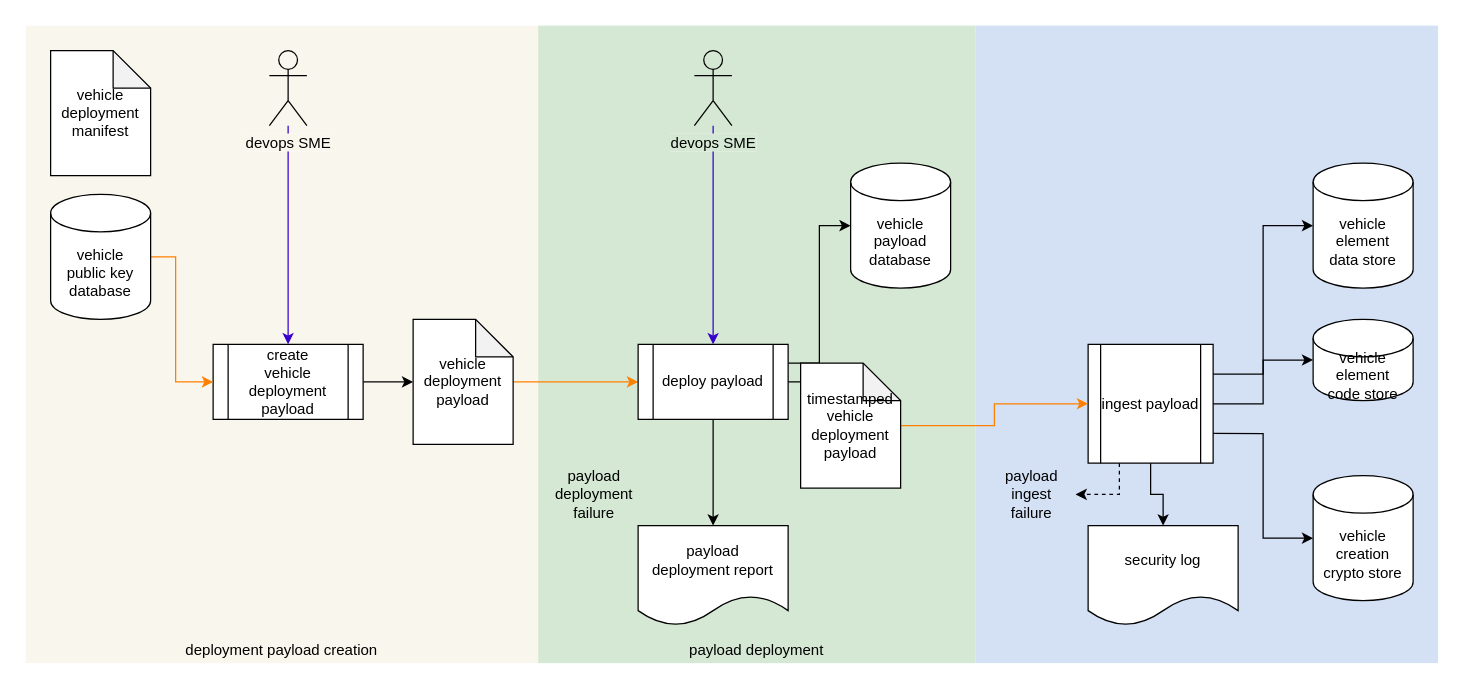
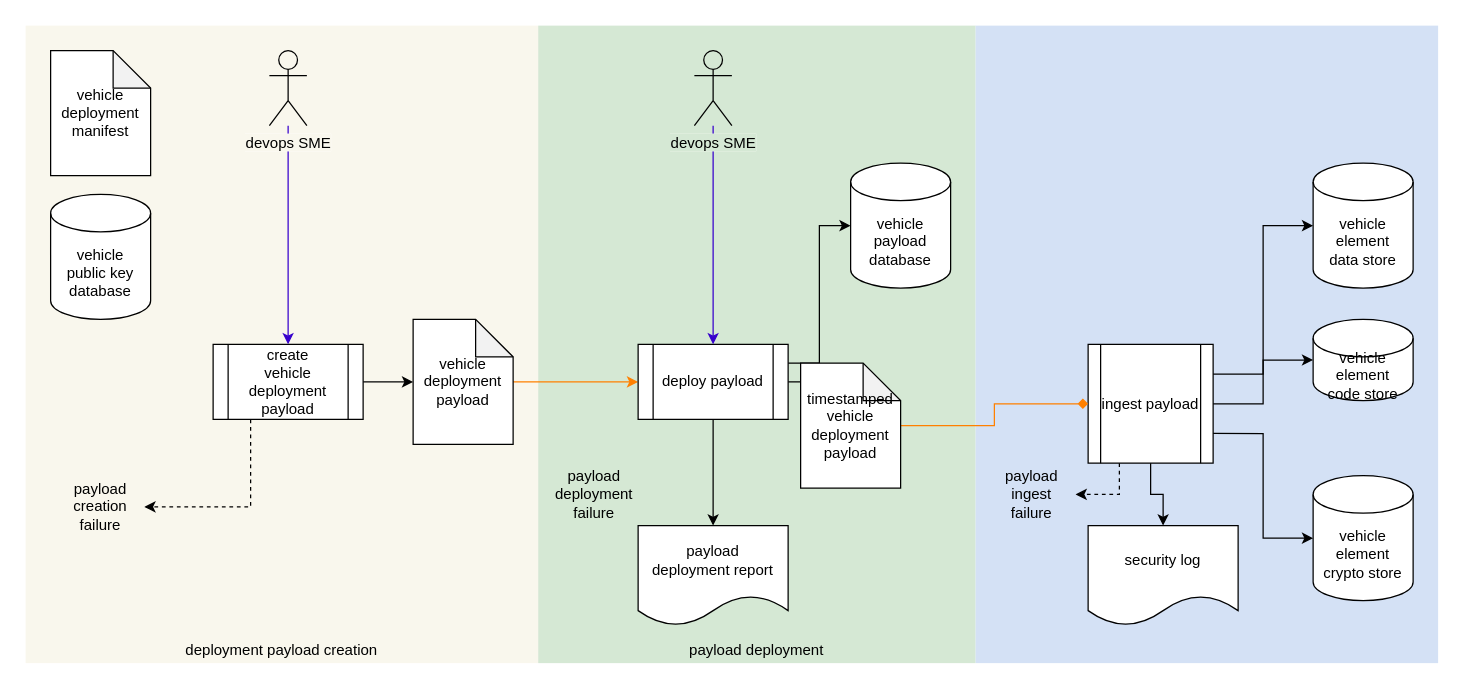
  <mxCell id="0" />
  <mxCell id="1" parent="0" />
  <mxCell id="2" value="" style="rounded=0;whiteSpace=wrap;html=1;strokeColor=none;fillColor=#D5E8D4;" parent="1" vertex="1"><mxGeometry x="430" y="20" width="350" height="510" as="geometry" /></mxCell>
  <mxCell id="3" value="" style="rounded=0;whiteSpace=wrap;html=1;strokeColor=none;fillColor=#D4E1F5;" parent="1" vertex="1"><mxGeometry x="780" y="20" width="370" height="510" as="geometry" /></mxCell>
  <mxCell id="4" value="vehicle payload database" style="shape=cylinder3;whiteSpace=wrap;html=1;boundedLbl=1;backgroundOutline=1;size=15;" parent="1" vertex="1"><mxGeometry x="680" y="130" width="80" height="100" as="geometry" /></mxCell>
  <mxCell id="5" value="" style="rounded=0;whiteSpace=wrap;html=1;fillColor=#F9F7ED;strokeColor=none;" parent="1" vertex="1"><mxGeometry x="20" y="20" width="410" height="510" as="geometry" /></mxCell>
  <mxCell id="6" style="edgeStyle=orthogonalEdgeStyle;rounded=0;orthogonalLoop=1;jettySize=auto;html=1;entryX=0;entryY=0.5;entryDx=0;entryDy=0;entryPerimeter=0;" parent="1" source="8" target="10" edge="1"><mxGeometry relative="1" as="geometry" /></mxCell>
+ <mxCell id="7" style="edgeStyle=orthogonalEdgeStyle;rounded=0;orthogonalLoop=1;jettySize=auto;html=1;exitX=0.25;exitY=1;exitDx=0;exitDy=0;dashed=1;entryX=1;entryY=0.5;entryDx=0;entryDy=0;" parent="1" source="8" target="25" edge="1"><mxGeometry relative="1" as="geometry"><Array as="points"><mxPoint x="200" y="405" /></Array></mxGeometry></mxCell>
  <mxCell id="8" value="create&lt;br&gt;vehicle deployment payload" style="shape=process;whiteSpace=wrap;html=1;backgroundOutline=1;" parent="1" vertex="1"><mxGeometry x="170" y="275" width="120" height="60" as="geometry" /></mxCell>
  <mxCell id="9" style="edgeStyle=orthogonalEdgeStyle;rounded=0;orthogonalLoop=1;jettySize=auto;html=1;entryX=0;entryY=0.5;entryDx=0;entryDy=0;fillColor=#fa6800;strokeColor=#FF8000;" parent="1" source="10" target="14" edge="1"><mxGeometry relative="1" as="geometry" /></mxCell>
  <mxCell id="10" value="vehicle deployment payload" style="shape=note;whiteSpace=wrap;html=1;backgroundOutline=1;darkOpacity=0.05;" parent="1" vertex="1"><mxGeometry x="330" y="255" width="80" height="100" as="geometry" /></mxCell>
  <mxCell id="11" style="edgeStyle=orthogonalEdgeStyle;rounded=0;orthogonalLoop=1;jettySize=auto;html=1;entryX=0;entryY=0.5;entryDx=0;entryDy=0;entryPerimeter=0;" parent="1" source="14" target="29" edge="1"><mxGeometry relative="1" as="geometry"><mxPoint x="810" y="305" as="targetPoint" /></mxGeometry></mxCell>
  <mxCell id="12" style="edgeStyle=orthogonalEdgeStyle;rounded=0;orthogonalLoop=1;jettySize=auto;html=1;entryX=0.5;entryY=0;entryDx=0;entryDy=0;" parent="1" source="14" target="21" edge="1"><mxGeometry relative="1" as="geometry" /></mxCell>
  <mxCell id="13" style="edgeStyle=orthogonalEdgeStyle;rounded=0;orthogonalLoop=1;jettySize=auto;html=1;exitX=1;exitY=0.25;exitDx=0;exitDy=0;entryX=0;entryY=0.5;entryDx=0;entryDy=0;entryPerimeter=0;" parent="1" source="14" target="4" edge="1"><mxGeometry relative="1" as="geometry" /></mxCell>
  <mxCell id="14" value="deploy payload" style="shape=process;whiteSpace=wrap;html=1;backgroundOutline=1;" parent="1" vertex="1"><mxGeometry x="510" y="275" width="120" height="60" as="geometry" /></mxCell>
  <mxCell id="15" value="deployment payload creation" style="text;html=1;strokeColor=none;fillColor=none;align=center;verticalAlign=middle;whiteSpace=wrap;rounded=0;" parent="1" vertex="1"><mxGeometry x="20" y="510" width="410" height="20" as="geometry" /></mxCell>
  <mxCell id="16" value="payload deployment" style="text;html=1;strokeColor=none;fillColor=none;align=center;verticalAlign=middle;whiteSpace=wrap;rounded=0;" parent="1" vertex="1"><mxGeometry x="430" y="510" width="350" height="20" as="geometry" /></mxCell>
  <mxCell id="17" style="edgeStyle=orthogonalEdgeStyle;rounded=0;orthogonalLoop=1;jettySize=auto;html=1;fillColor=#6a00ff;strokeColor=#3700CC;" parent="1" source="18" target="14" edge="1"><mxGeometry relative="1" as="geometry" /></mxCell>
  <mxCell id="18" value="&lt;span style=&quot;background-color: rgb(213 , 232 , 212)&quot;&gt;devops SME&lt;/span&gt;" style="shape=umlActor;verticalLabelPosition=bottom;labelBackgroundColor=#ffffff;verticalAlign=top;html=1;outlineConnect=0;fillColor=none;" parent="1" vertex="1"><mxGeometry x="555" y="40" width="30" height="60" as="geometry" /></mxCell>
  <mxCell id="19" style="edgeStyle=orthogonalEdgeStyle;rounded=0;orthogonalLoop=1;jettySize=auto;html=1;fillColor=#6a00ff;strokeColor=#3700CC;" parent="1" source="20" target="8" edge="1"><mxGeometry relative="1" as="geometry" /></mxCell>
  <mxCell id="20" value="&lt;span style=&quot;background-color: rgb(249 , 247 , 237)&quot;&gt;devops SME&lt;/span&gt;" style="shape=umlActor;verticalLabelPosition=bottom;labelBackgroundColor=#ffffff;verticalAlign=top;html=1;outlineConnect=0;fillColor=none;" parent="1" vertex="1"><mxGeometry x="215" y="40" width="30" height="60" as="geometry" /></mxCell>
  <mxCell id="21" value="payload&lt;br&gt;deployment report" style="shape=document;whiteSpace=wrap;html=1;boundedLbl=1;" parent="1" vertex="1"><mxGeometry x="510" y="420" width="120" height="80" as="geometry" /></mxCell>
- <mxCell id="22" style="edgeStyle=orthogonalEdgeStyle;rounded=0;orthogonalLoop=1;jettySize=auto;html=1;entryX=0;entryY=0.5;entryDx=0;entryDy=0;exitX=1;exitY=0.5;exitDx=0;exitDy=0;exitPerimeter=0;fillColor=#fa6800;strokeColor=#FF8000;" parent="1" source="23" target="8" edge="1"><mxGeometry relative="1" as="geometry"><Array as="points"><mxPoint x="140" y="205" /><mxPoint x="140" y="305" /></Array></mxGeometry></mxCell>
  <mxCell id="23" value="vehicle&lt;br&gt;public key&lt;br&gt;database" style="shape=cylinder3;whiteSpace=wrap;html=1;boundedLbl=1;backgroundOutline=1;size=15;" parent="1" vertex="1"><mxGeometry x="40" y="155" width="80" height="100" as="geometry" /></mxCell>
  <mxCell id="24" value="vehicle deployment manifest" style="shape=note;whiteSpace=wrap;html=1;backgroundOutline=1;darkOpacity=0.05;" parent="1" vertex="1"><mxGeometry x="40" y="40" width="80" height="100" as="geometry" /></mxCell>
+ <mxCell id="25" value="payload&lt;br&gt;creation&lt;br&gt;failure" style="text;html=1;strokeColor=none;fillColor=none;align=center;verticalAlign=middle;whiteSpace=wrap;rounded=0;" parent="1" vertex="1"><mxGeometry x="45" y="380" width="70" height="50" as="geometry" /></mxCell>
  <mxCell id="26" value="payload&lt;br&gt;deployment&lt;br&gt;failure" style="text;html=1;strokeColor=none;fillColor=none;align=center;verticalAlign=middle;whiteSpace=wrap;rounded=0;" parent="1" vertex="1"><mxGeometry x="440" y="370" width="70" height="50" as="geometry" /></mxCell>
  <mxCell id="27" value="ingest payload" style="shape=process;whiteSpace=wrap;html=1;backgroundOutline=1;" vertex="1" parent="1"><mxGeometry x="870" y="275" width="100" height="95" as="geometry" /></mxCell>
- <mxCell id="28" style="edgeStyle=orthogonalEdgeStyle;rounded=0;orthogonalLoop=1;jettySize=auto;html=1;entryX=0;entryY=0.5;entryDx=0;entryDy=0;strokeColor=#FF8000;" edge="1" parent="1" source="29" target="27"><mxGeometry relative="1" as="geometry" /></mxCell>
+ <mxCell id="28" style="edgeStyle=orthogonalEdgeStyle;rounded=0;orthogonalLoop=1;jettySize=auto;html=1;entryX=0;entryY=0.5;entryDx=0;entryDy=0;strokeColor=#FF8000;endArrow=diamond;" edge="1" parent="1" source="29" target="27"><mxGeometry relative="1" as="geometry" /></mxCell>
  <mxCell id="29" value="timestamped&lt;br&gt;vehicle deployment payload" style="shape=note;whiteSpace=wrap;html=1;backgroundOutline=1;darkOpacity=0.05;" vertex="1" parent="1"><mxGeometry x="640" y="290" width="80" height="100" as="geometry" /></mxCell>
  <mxCell id="30" value="vehicle element&lt;br&gt;code store" style="shape=cylinder3;whiteSpace=wrap;html=1;boundedLbl=1;backgroundOutline=1;size=15;" vertex="1" parent="1"><mxGeometry x="1050" y="255" width="80" height="65" as="geometry" /></mxCell>
  <mxCell id="31" style="edgeStyle=orthogonalEdgeStyle;rounded=0;orthogonalLoop=1;jettySize=auto;html=1;exitX=1;exitY=0.5;exitDx=0;exitDy=0;entryX=0;entryY=0.5;entryDx=0;entryDy=0;entryPerimeter=0;" edge="1" target="30" parent="1" source="27"><mxGeometry relative="1" as="geometry"><mxPoint x="1000" y="290" as="sourcePoint" /></mxGeometry></mxCell>
- <mxCell id="32" value="vehicle creation crypto store" style="shape=cylinder3;whiteSpace=wrap;html=1;boundedLbl=1;backgroundOutline=1;size=15;" vertex="1" parent="1"><mxGeometry x="1050" y="380" width="80" height="100" as="geometry" /></mxCell>
+ <mxCell id="32" value="vehicle element crypto store" style="shape=cylinder3;whiteSpace=wrap;html=1;boundedLbl=1;backgroundOutline=1;size=15;" vertex="1" parent="1"><mxGeometry x="1050" y="380" width="80" height="100" as="geometry" /></mxCell>
  <mxCell id="33" style="edgeStyle=orthogonalEdgeStyle;rounded=0;orthogonalLoop=1;jettySize=auto;html=1;exitX=1;exitY=0.75;exitDx=0;exitDy=0;entryX=0;entryY=0.5;entryDx=0;entryDy=0;entryPerimeter=0;" edge="1" target="32" parent="1" source="27"><mxGeometry relative="1" as="geometry"><mxPoint x="990" y="495" as="sourcePoint" /></mxGeometry></mxCell>
  <mxCell id="34" style="edgeStyle=orthogonalEdgeStyle;rounded=0;orthogonalLoop=1;jettySize=auto;html=1;exitX=0.25;exitY=1;exitDx=0;exitDy=0;entryX=1;entryY=0.5;entryDx=0;entryDy=0;dashed=1;" edge="1" target="35" parent="1" source="27"><mxGeometry relative="1" as="geometry"><mxPoint x="890" y="335" as="sourcePoint" /></mxGeometry></mxCell>
  <mxCell id="35" value="payload&lt;br&gt;ingest&lt;br&gt;failure" style="text;html=1;strokeColor=none;fillColor=none;align=center;verticalAlign=middle;whiteSpace=wrap;rounded=0;" vertex="1" parent="1"><mxGeometry x="790" y="370" width="70" height="50" as="geometry" /></mxCell>
  <mxCell id="36" value="vehicle element&lt;br&gt;data store" style="shape=cylinder3;whiteSpace=wrap;html=1;boundedLbl=1;backgroundOutline=1;size=15;" vertex="1" parent="1"><mxGeometry x="1050" y="130" width="80" height="100" as="geometry" /></mxCell>
  <mxCell id="37" style="edgeStyle=orthogonalEdgeStyle;rounded=0;orthogonalLoop=1;jettySize=auto;html=1;exitX=1;exitY=0.25;exitDx=0;exitDy=0;entryX=0;entryY=0.5;entryDx=0;entryDy=0;entryPerimeter=0;" edge="1" target="36" parent="1" source="27"><mxGeometry relative="1" as="geometry"><mxPoint x="990" y="190" as="sourcePoint" /></mxGeometry></mxCell>
  <mxCell id="38" style="edgeStyle=orthogonalEdgeStyle;rounded=0;orthogonalLoop=1;jettySize=auto;html=1;exitX=0.5;exitY=1;exitDx=0;exitDy=0;" edge="1" target="39" parent="1" source="27"><mxGeometry relative="1" as="geometry"><mxPoint x="1240" y="490" as="sourcePoint" /></mxGeometry></mxCell>
  <mxCell id="39" value="security log" style="shape=document;whiteSpace=wrap;html=1;boundedLbl=1;" vertex="1" parent="1"><mxGeometry x="870" y="420" width="120" height="80" as="geometry" /></mxCell>
